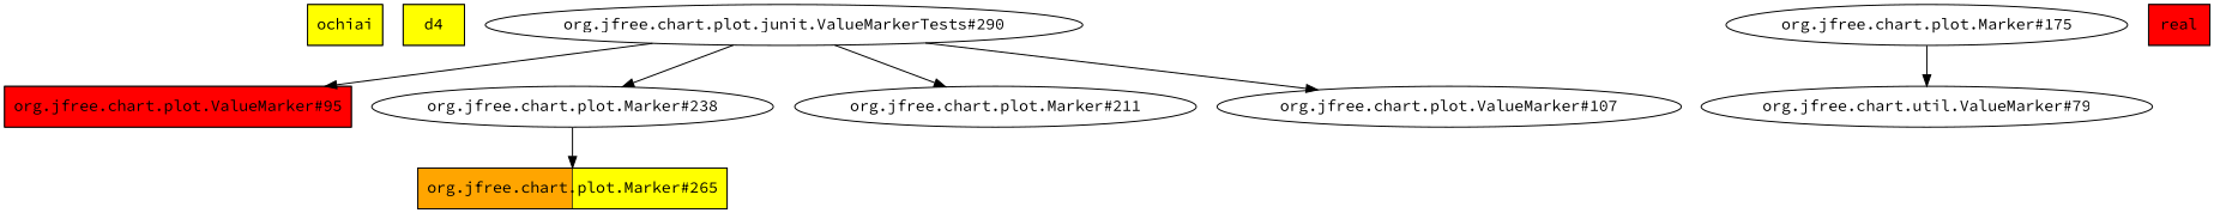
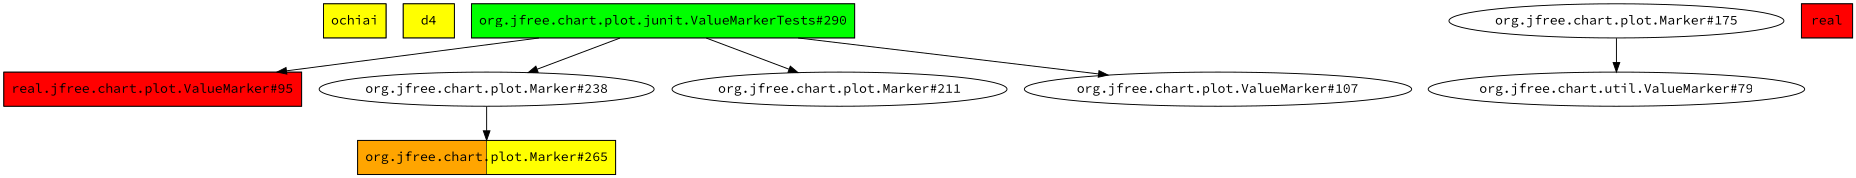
  digraph {
    fontname="Source Code Pro"
    node [fontname="Source Code Pro" shape=box style=striped]
    edge [fontname="Source Code Pro"]
    ochiai [fillcolor=yellow]
    d4 [fillcolor=yellow]
-   "org.jfree.chart.plot.junit.ValueMarkerTests#290" [fillcolor=green shape=ellipse]
-   "org.jfree.chart.plot.ValueMarker#95" [fillcolor=red]
+   "org.jfree.chart.plot.junit.ValueMarkerTests#290" [fillcolor=green]
+   "org.jfree.chart.plot.ValueMarker#95" [fillcolor=red label="real.jfree.chart.plot.ValueMarker#95"]
    "org.jfree.chart.plot.Marker#238" [shape="" style=""]
    "org.jfree.chart.plot.Marker#211" [shape="" style=""]
    "org.jfree.chart.plot.ValueMarker#107" [shape="" style=""]
    "org.jfree.chart.plot.Marker#265" [fillcolor="orange:yellow"]
    n9 [label="org.jfree.chart.util.ValueMarker#79" shape="" style=""]
    "org.jfree.chart.plot.Marker#175" [shape="" style=""]
    real [fillcolor=red]
    "org.jfree.chart.plot.junit.ValueMarkerTests#290" -> "org.jfree.chart.plot.ValueMarker#95"
    "org.jfree.chart.plot.junit.ValueMarkerTests#290" -> "org.jfree.chart.plot.Marker#238"
    "org.jfree.chart.plot.junit.ValueMarkerTests#290" -> "org.jfree.chart.plot.Marker#211"
    "org.jfree.chart.plot.junit.ValueMarkerTests#290" -> "org.jfree.chart.plot.ValueMarker#107"
    "org.jfree.chart.plot.Marker#238" -> "org.jfree.chart.plot.Marker#265"
    "org.jfree.chart.plot.Marker#175" -> n9
  }
